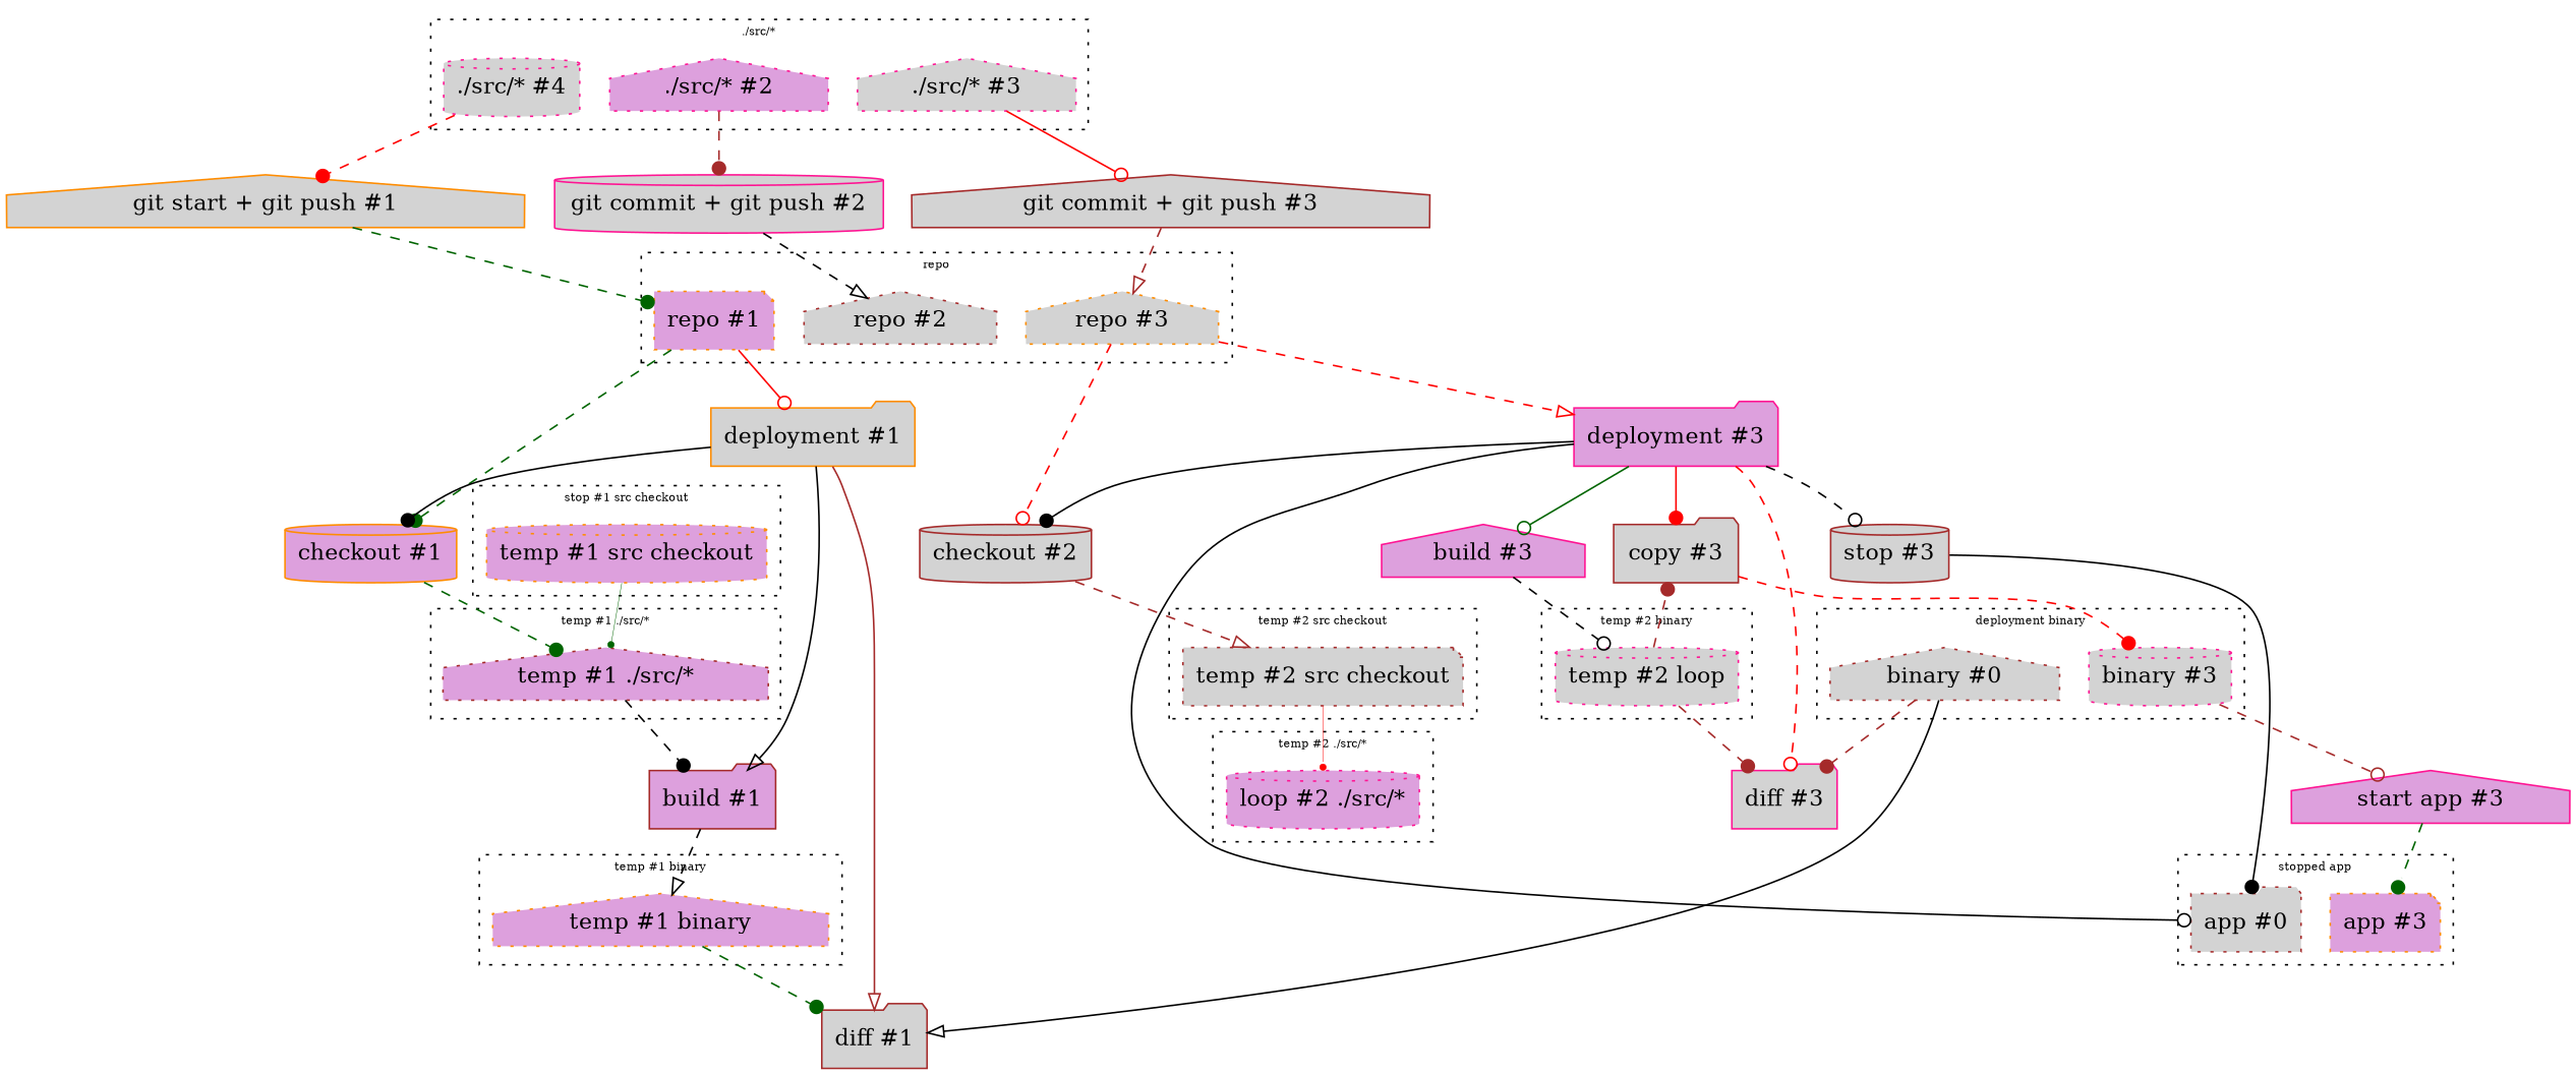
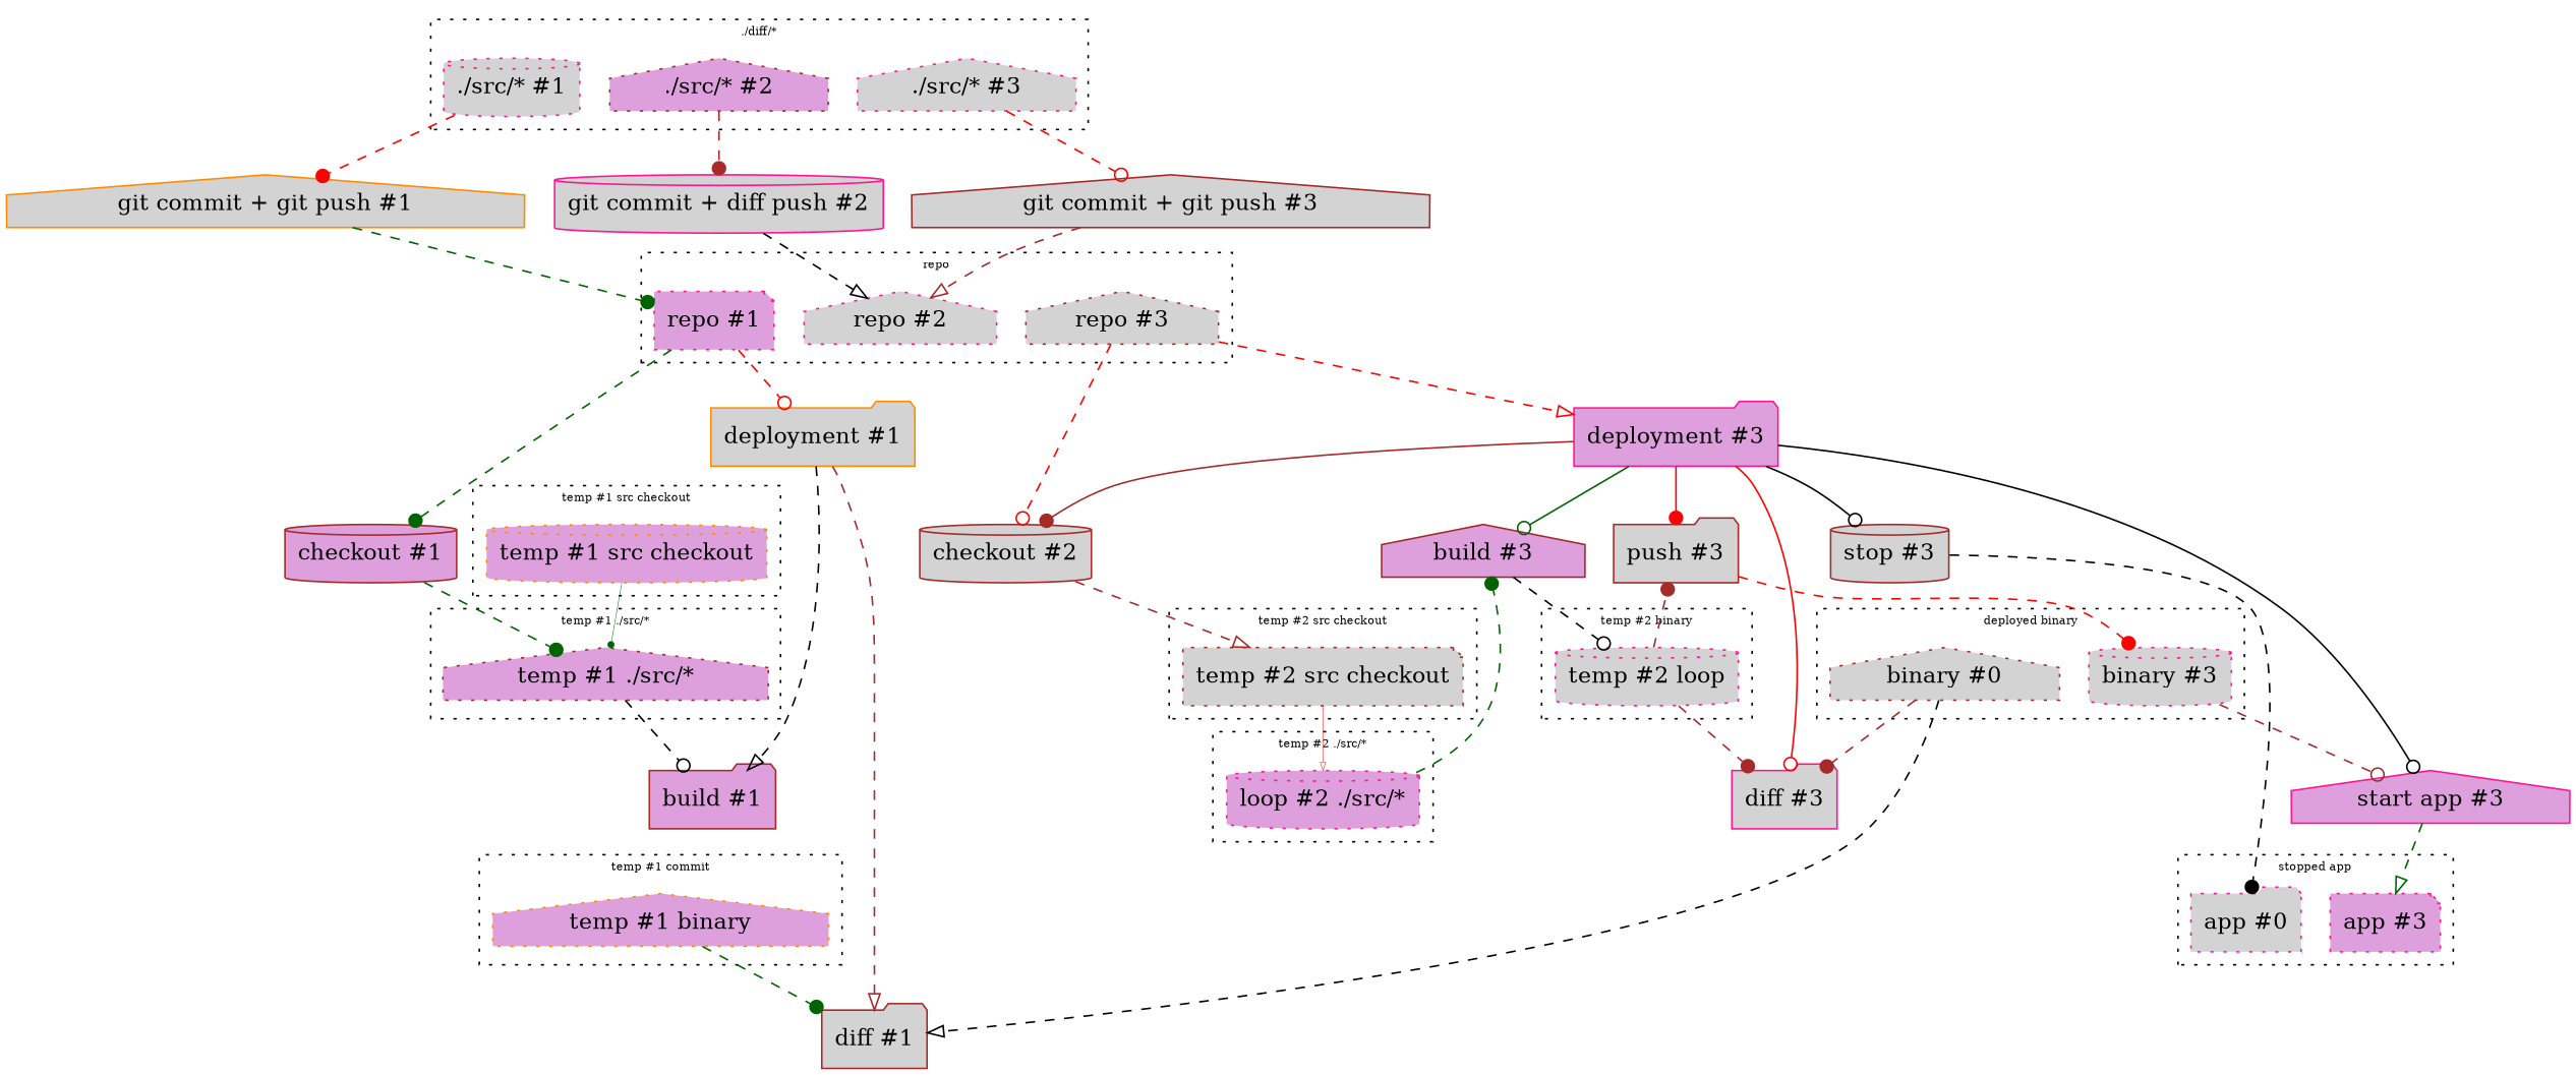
  digraph {
    node [color=deeppink fillcolor=lightgrey shape=house style="dotted, filled,filled"]
    edge [arrowhead=dot color=black style=dashed weight=10]
-   n1 [label="./src/* #4" shape=cylinder]
-   n2 [fillcolor=plum label="./src/* #2"]
+   n1 [label="./src/* #1" shape=cylinder]
+   n2 [color=brown fillcolor=plum label="./src/* #2"]
    n3 [label="./src/* #3"]
-   n4 [color=brown label="repo #2"]
-   n5 [color=darkorange fillcolor=plum label="repo #1" shape=note]
-   n6 [color=darkorange label="repo #3"]
+   n4 [label="repo #2"]
+   n5 [fillcolor=plum label="repo #1" shape=note]
+   n6 [color=brown label="repo #3"]
    n7 [color=brown label="temp #2 src checkout" shape=note]
    n8 [color=darkorange fillcolor=plum label="temp #1 src checkout" shape=cylinder]
    n9 [color=brown fillcolor=plum label="temp #1 ./src/*"]
    n10 [fillcolor=plum label="loop #2 ./src/*" shape=cylinder]
    n11 [color=darkorange fillcolor=plum label="temp #1 binary"]
    n12 [label="temp #2 loop" shape=cylinder]
    n13 [color=brown label="binary #0"]
    n14 [label="binary #3" shape=cylinder]
-   n15 [color=brown label="app #0" shape=folder]
-   n16 [color=darkorange fillcolor=plum label="app #3" shape=note]
-   n17 [color=darkorange label="git start + git push #1" style=filled]
-   n18 [label="git commit + git push #2" shape=cylinder style=filled]
+   n15 [label="app #0" shape=folder]
+   n16 [fillcolor=plum label="app #3" shape=note]
+   n17 [color=darkorange label="git commit + git push #1" style=filled]
+   n18 [label="git commit + diff push #2" shape=cylinder style=filled]
    n19 [color=brown label="git commit + git push #3" style=filled]
    n20 [color=darkorange label="deployment #1" shape=folder style=filled]
-   n21 [color=darkorange fillcolor=plum label="checkout #1" shape=cylinder style=filled]
+   n21 [color=brown fillcolor=plum label="checkout #1" shape=cylinder style=filled]
    n22 [fillcolor=plum label="deployment #3" shape=folder style=filled]
    n23 [color=brown label="checkout #2" shape=cylinder style=filled]
    n24 [color=brown fillcolor=plum label="build #1" shape=folder style=filled]
-   n25 [fillcolor=plum label="build #3" style=filled]
+   n25 [color=brown fillcolor=plum label="build #3" style=filled]
    n26 [color=brown label="diff #1" shape=folder style=filled]
    n27 [label="diff #3" shape=folder style=filled]
-   n28 [color=brown label="copy #3" shape=folder style=filled]
+   n28 [color=brown label="push #3" shape=folder style=filled]
    n29 [fillcolor=plum label="start app #3" style=filled]
    n30 [color=brown label="stop #3" shape=cylinder style=filled]
    subgraph cluster_1 {
      fontsize=7
-     label="./src/*"
+     label="./diff/*"
      style=dotted
      n1
      n2
      n3
    }
    subgraph cluster_2 {
      fontsize=7
      label=repo
      style=dotted
      n4
      n5
      n6
    }
    subgraph cluster_3 {
      fontsize=7
      label="temp #2 src checkout"
      style=dotted
      n7
    }
    subgraph cluster_4 {
      fontsize=7
-     label="stop #1 src checkout"
+     label="temp #1 src checkout"
      style=dotted
      n8
    }
    subgraph cluster_5 {
      fontsize=7
      label="temp #1 ./src/*"
      style=dotted
      n9
    }
    subgraph cluster_6 {
      fontsize=7
      label="temp #2 ./src/*"
      style=dotted
      n10
    }
    subgraph cluster_7 {
      fontsize=7
-     label="temp #1 binary"
+     label="temp #1 commit"
      style=dotted
      n11
    }
    subgraph cluster_8 {
      fontsize=7
      label="temp #2 binary"
      style=dotted
      n12
    }
    subgraph cluster_9 {
      fontsize=7
-     label="deployment binary"
+     label="deployed binary"
      style=dotted
      n13
      n14
    }
    subgraph cluster_10 {
      fontsize=7
      label="stopped app"
      style=dotted
      n15
      n16
    }
    n1 -> n17 [color=red]
    n2 -> n18 [color=brown]
-   n3 -> n19 [arrowhead=odot color=red style=solid]
-   n5 -> n20 [arrowhead=odot color=red style=solid]
+   n3 -> n19 [arrowhead=odot color=red]
+   n5 -> n20 [arrowhead=odot color=red]
    n5 -> n21 [color=darkgreen]
    n6 -> n22 [arrowhead=onormal color=red]
    n6 -> n23 [arrowhead=odot color=red]
-   n7 -> n10 [arrowsize=.5 color=red penwidth=0.3 weight=22 style=""]
+   n7 -> n10 [arrowhead=onormal arrowsize=.5 color=red penwidth=0.3 weight=22 style=""]
    n8 -> n9 [arrowsize=.5 color=darkgreen penwidth=0.3 weight=22 style=""]
-   n9 -> n24
+   n9 -> n24 [arrowhead=odot]
+   n10 -> n25 [color=darkgreen]
    n11 -> n26 [color=darkgreen]
    n12 -> n27 [color=brown]
    n12 -> n28 [color=brown]
-   n13 -> n26 [arrowhead=onormal style=solid]
+   n13 -> n26 [arrowhead=onormal]
    n13 -> n27 [color=brown]
    n14 -> n29 [arrowhead=odot color=brown]
    n17 -> n5 [color=darkgreen weight=15]
    n18 -> n4 [arrowhead=onormal weight=15]
-   n19 -> n6 [arrowhead=onormal color=brown weight=15]
-   n20 -> n21 [weight=25 style=""]
-   n20 -> n24 [arrowhead=onormal weight=25 style=""]
-   n20 -> n26 [arrowhead=onormal color=brown weight=25 style=""]
+   n19 -> n4 [arrowhead=onormal color=brown weight=15]
+   n20 -> n24 [arrowhead=onormal weight=25]
+   n20 -> n26 [arrowhead=onormal color=brown weight=25]
    n21 -> n9 [color=darkgreen weight=15]
-   n22 -> n23 [weight=25 style=""]
+   n22 -> n23 [color=brown weight=25 style=""]
    n22 -> n25 [arrowhead=odot color=darkgreen weight=25 style=""]
-   n22 -> n27 [arrowhead=odot color=red weight=25]
+   n22 -> n27 [arrowhead=odot color=red weight=25 style=""]
    n22 -> n28 [color=red weight=25 style=""]
-   n22 -> n15 [arrowhead=odot weight=25 style=""]
-   n22 -> n30 [arrowhead=odot weight=25]
+   n22 -> n29 [arrowhead=odot weight=25 style=""]
+   n22 -> n30 [arrowhead=odot weight=25 style=""]
    n23 -> n7 [arrowhead=onormal color=brown weight=15]
-   n24 -> n11 [arrowhead=onormal weight=15]
    n25 -> n12 [arrowhead=odot weight=15]
    n28 -> n14 [color=red weight=15]
-   n29 -> n16 [color=darkgreen weight=15]
-   n30 -> n15 [style=solid weight=15]
+   n29 -> n16 [arrowhead=onormal color=darkgreen weight=15]
+   n30 -> n15 [weight=15]
  }
